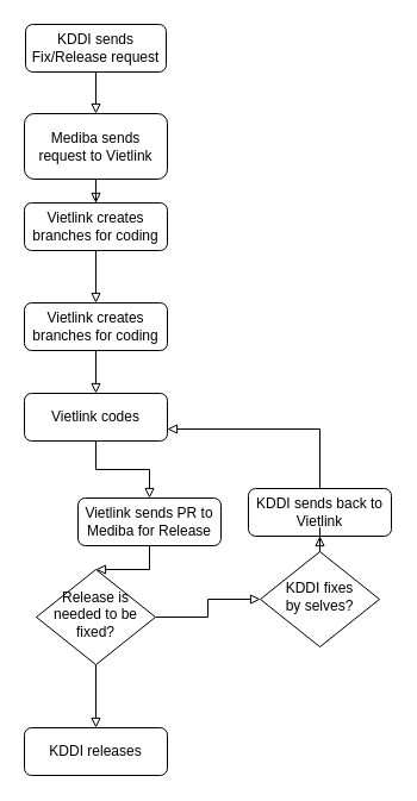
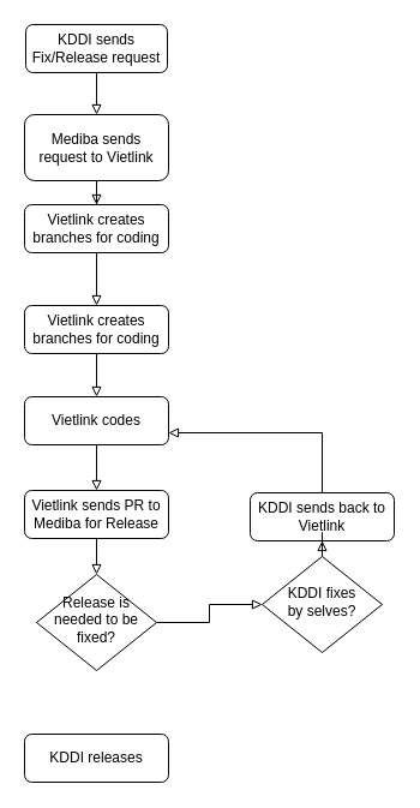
  <mxCell id="0" />
  <mxCell id="1" parent="0" />
  <mxCell id="2" style="edgeStyle=orthogonalEdgeStyle;rounded=0;orthogonalLoop=1;jettySize=auto;html=1;entryX=0.5;entryY=0;entryDx=0;entryDy=0;endArrow=block;endFill=0;" edge="1" parent="1" source="3" target="5"><mxGeometry relative="1" as="geometry" /></mxCell>
  <mxCell id="3" value="KDDI sends Fix/Release request" style="rounded=1;whiteSpace=wrap;html=1;fontSize=12;glass=0;strokeWidth=1;shadow=0;" vertex="1" parent="1"><mxGeometry x="21" y="20" width="118" height="40" as="geometry" /></mxCell>
  <mxCell id="4" style="edgeStyle=orthogonalEdgeStyle;rounded=0;orthogonalLoop=1;jettySize=auto;html=1;entryX=0.5;entryY=0;entryDx=0;entryDy=0;endArrow=block;endFill=0;" edge="1" parent="1" source="5" target="7"><mxGeometry relative="1" as="geometry" /></mxCell>
  <mxCell id="5" value="Mediba sends request to Vietlink" style="rounded=1;whiteSpace=wrap;html=1;fontSize=12;glass=0;strokeWidth=1;shadow=0;" vertex="1" parent="1"><mxGeometry x="20" y="95" width="120" height="55" as="geometry" /></mxCell>
  <mxCell id="6" value="" style="edgeStyle=orthogonalEdgeStyle;rounded=0;orthogonalLoop=1;jettySize=auto;html=1;endArrow=block;endFill=0;" edge="1" parent="1" source="7" target="9"><mxGeometry relative="1" as="geometry" /></mxCell>
  <mxCell id="7" value="Vietlink creates branches for coding" style="rounded=1;whiteSpace=wrap;html=1;fontSize=12;glass=0;strokeWidth=1;shadow=0;" vertex="1" parent="1"><mxGeometry x="20" y="170" width="120" height="40" as="geometry" /></mxCell>
  <mxCell id="8" style="edgeStyle=orthogonalEdgeStyle;rounded=0;orthogonalLoop=1;jettySize=auto;html=1;entryX=0.5;entryY=0;entryDx=0;entryDy=0;endArrow=block;endFill=0;" edge="1" parent="1" source="9" target="11"><mxGeometry relative="1" as="geometry" /></mxCell>
  <mxCell id="9" value="Vietlink creates branches for coding" style="rounded=1;whiteSpace=wrap;html=1;fontSize=12;glass=0;strokeWidth=1;shadow=0;" vertex="1" parent="1"><mxGeometry x="20" y="254" width="120" height="40" as="geometry" /></mxCell>
  <mxCell id="10" style="edgeStyle=orthogonalEdgeStyle;rounded=0;orthogonalLoop=1;jettySize=auto;html=1;entryX=0.5;entryY=0;entryDx=0;entryDy=0;endArrow=block;endFill=0;" edge="1" parent="1" source="11" target="13"><mxGeometry relative="1" as="geometry" /></mxCell>
  <mxCell id="11" value="Vietlink codes" style="rounded=1;whiteSpace=wrap;html=1;fontSize=12;glass=0;strokeWidth=1;shadow=0;" vertex="1" parent="1"><mxGeometry x="20" y="330" width="120" height="40" as="geometry" /></mxCell>
  <mxCell id="12" style="edgeStyle=orthogonalEdgeStyle;rounded=0;orthogonalLoop=1;jettySize=auto;html=1;entryX=0.5;entryY=0;entryDx=0;entryDy=0;endArrow=block;endFill=0;" edge="1" parent="1" source="13" target="16"><mxGeometry relative="1" as="geometry" /></mxCell>
- <mxCell id="13" value="Vietlink sends PR to Mediba for Release" style="rounded=1;whiteSpace=wrap;html=1;fontSize=12;glass=0;strokeWidth=1;shadow=0;" vertex="1" parent="1"><mxGeometry x="65" y="418" width="120" height="40" as="geometry" /></mxCell>
+ <mxCell id="13" value="Vietlink sends PR to Mediba for Release" style="rounded=1;whiteSpace=wrap;html=1;fontSize=12;glass=0;strokeWidth=1;shadow=0;" vertex="1" parent="1"><mxGeometry x="20" y="408" width="120" height="40" as="geometry" /></mxCell>
  <mxCell id="14" value="" style="edgeStyle=orthogonalEdgeStyle;rounded=0;orthogonalLoop=1;jettySize=auto;html=1;endArrow=block;endFill=0;" edge="1" parent="1" source="16" target="20"><mxGeometry relative="1" as="geometry" /></mxCell>
- <mxCell id="15" value="" style="edgeStyle=orthogonalEdgeStyle;rounded=0;orthogonalLoop=1;jettySize=auto;html=1;endArrow=block;endFill=0;" edge="1" parent="1" source="16" target="21"><mxGeometry relative="1" as="geometry" /></mxCell>
  <mxCell id="16" value="Release is &lt;br&gt;needed to be fixed?" style="rhombus;whiteSpace=wrap;html=1;shadow=0;fontFamily=Helvetica;fontSize=12;align=center;strokeWidth=1;spacing=6;spacingTop=-4;" vertex="1" parent="1"><mxGeometry x="30" y="478" width="100" height="80" as="geometry" /></mxCell>
  <mxCell id="17" style="edgeStyle=orthogonalEdgeStyle;rounded=0;orthogonalLoop=1;jettySize=auto;html=1;entryX=1;entryY=0.75;entryDx=0;entryDy=0;endArrow=block;endFill=0;" edge="1" parent="1" source="18" target="11"><mxGeometry relative="1" as="geometry"><Array as="points"><mxPoint x="268" y="360" /></Array></mxGeometry></mxCell>
  <mxCell id="18" value="KDDI sends back to Vietlink" style="rounded=1;whiteSpace=wrap;html=1;fontSize=12;glass=0;strokeWidth=1;shadow=0;" vertex="1" parent="1"><mxGeometry x="208" y="410" width="120" height="40" as="geometry" /></mxCell>
  <mxCell id="19" value="" style="edgeStyle=orthogonalEdgeStyle;rounded=0;orthogonalLoop=1;jettySize=auto;html=1;endArrow=block;endFill=0;" edge="1" parent="1" source="20" target="18"><mxGeometry relative="1" as="geometry" /></mxCell>
  <mxCell id="20" value="KDDI fixes &lt;br&gt;by selves?" style="rhombus;whiteSpace=wrap;html=1;shadow=0;fontFamily=Helvetica;fontSize=12;align=center;strokeWidth=1;spacing=6;spacingTop=-4;" vertex="1" parent="1"><mxGeometry x="218" y="463" width="100" height="80" as="geometry" /></mxCell>
  <mxCell id="21" value="KDDI releases" style="rounded=1;whiteSpace=wrap;html=1;fontSize=12;glass=0;strokeWidth=1;shadow=0;" vertex="1" parent="1"><mxGeometry x="20" y="611" width="120" height="40" as="geometry" /></mxCell>
